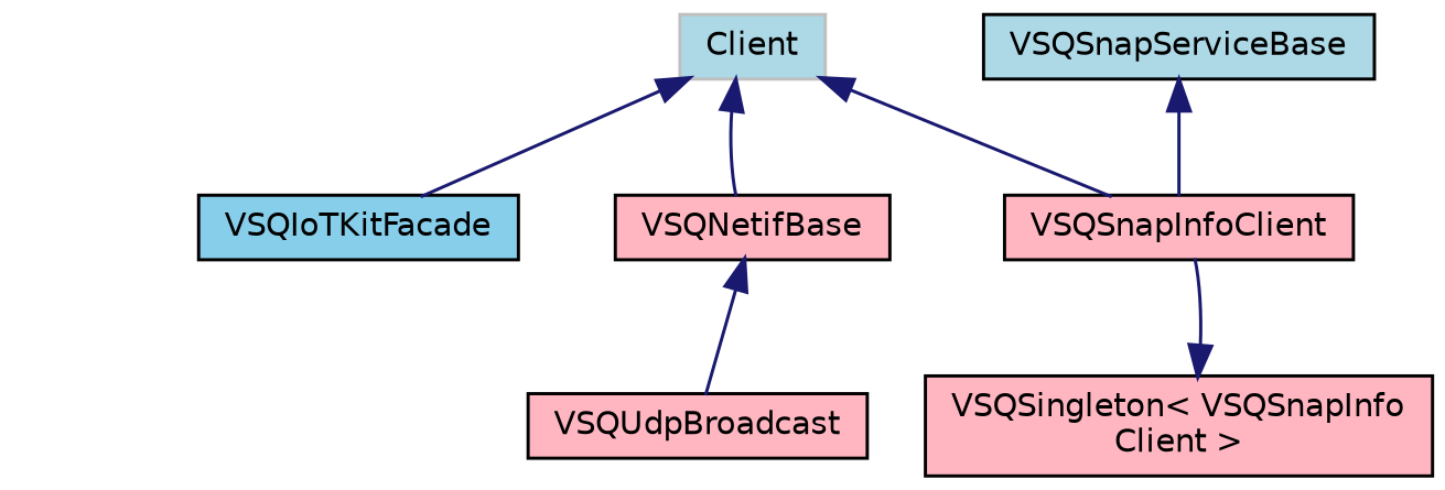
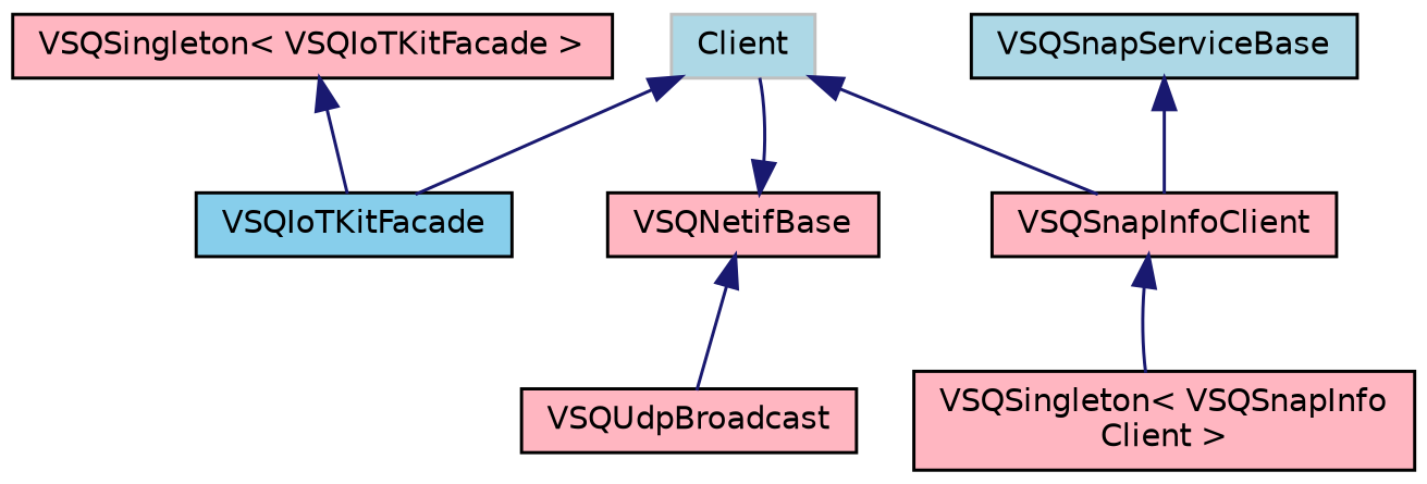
  digraph {
    fontname="DejaVu Sans"
    rankdir=TB
    node [color=black fillcolor=lightpink fontname="DejaVu Sans" fontsize=10 shape=record style=filled]
    edge [color=midnightblue dir=back fontname="DejaVu Sans" fontsize=10 labelfontname=Helvetica labelfontsize=10 style=solid]
    n1 [color=grey75 fillcolor=lightblue height=0.2 label=Client width=0.4]
    n2 [fillcolor=skyblue height=0.2 label=VSQIoTKitFacade width=0.4]
    n3 [height=0.2 label=VSQNetifBase width=0.4]
    n4 [height=0.2 label=VSQSnapInfoClient width=0.4]
    n5 [height=0.2 label=VSQUdpBroadcast width=0.4]
+   n6 [height=0.2 label="VSQSingleton\< VSQIoTKitFacade \>" width=0.4]
    n7 [height=0.2 label="VSQSingleton\< VSQSnapInfo\lClient \>" width=0.4]
    n8 [fillcolor=lightblue height=0.2 label=VSQSnapServiceBase width=0.4]
    n1 -> n2
-   n1 -> n3
+   n3 -> n1
    n1 -> n4
    n3 -> n5
-   n7 -> n4
+   n6 -> n2
+   n4 -> n7
    n8 -> n4
  }
